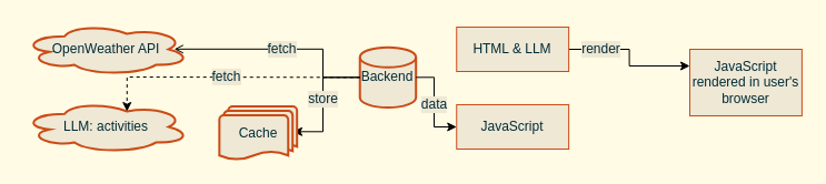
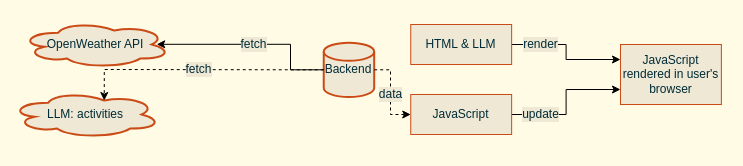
  <mxCell id="0" />
  <mxCell id="1" parent="0" />
  <mxCell id="2" value="render" style="edgeStyle=orthogonalEdgeStyle;rounded=0;orthogonalLoop=1;jettySize=auto;html=1;exitX=1;exitY=0.5;exitDx=0;exitDy=0;entryX=0;entryY=0.25;entryDx=0;entryDy=0;strokeColor=default;align=center;verticalAlign=middle;fontFamily=Helvetica;fontSize=12;fontColor=#002B36;labelBackgroundColor=#EEE8D5;endArrow=classic;" parent="1" source="3" target="8" edge="1"><mxGeometry x="-0.534" relative="1" as="geometry"><mxPoint as="offset" /></mxGeometry></mxCell>
  <mxCell id="3" value="HTML &amp;amp; LLM" style="rounded=0;whiteSpace=wrap;html=1;pointerEvents=0;align=center;verticalAlign=middle;fontFamily=Helvetica;fontSize=12;fontColor=#002b36;fillColor=#EEE8D5;gradientColor=none;strokeColor=#CB4B16;" parent="1" vertex="1"><mxGeometry x="410.25" y="24" width="100.88" height="40" as="geometry" /></mxCell>
  <mxCell id="4" value="Backend" style="strokeWidth=2;html=1;shape=mxgraph.flowchart.database;whiteSpace=wrap;rounded=0;pointerEvents=0;strokeColor=#CB4B16;align=center;verticalAlign=middle;fontFamily=Helvetica;fontSize=12;fontColor=#002b36;fillColor=#EEE8D5;gradientColor=none;" parent="1" vertex="1"><mxGeometry x="323.244" y="42.149" width="50.441" height="54.321" as="geometry" /></mxCell>
- <mxCell id="5" value="store" style="edgeStyle=orthogonalEdgeStyle;rounded=0;orthogonalLoop=1;jettySize=auto;html=1;entryX=0.947;entryY=0.47;entryDx=0;entryDy=0;entryPerimeter=0;exitX=0;exitY=0.5;exitDx=0;exitDy=0;exitPerimeter=0;strokeColor=default;align=center;verticalAlign=middle;fontFamily=Helvetica;fontSize=12;fontColor=#002B36;labelBackgroundColor=#EEE8D5;endArrow=classic;" parent="1" source="4" target="10" edge="1"><mxGeometry x="-0.029" relative="1" as="geometry"><mxPoint x="257.283" y="6.258" as="sourcePoint" /><mxPoint x="276.683" y="96.47" as="targetPoint" /><Array as="points"><mxPoint x="290" y="69" /><mxPoint x="290" y="118" /></Array><mxPoint as="offset" /></mxGeometry></mxCell>
+ <mxCell id="6" value="update" style="edgeStyle=orthogonalEdgeStyle;rounded=0;orthogonalLoop=1;jettySize=auto;html=1;exitX=1;exitY=0.5;exitDx=0;exitDy=0;entryX=0;entryY=0.75;entryDx=0;entryDy=0;strokeColor=default;align=center;verticalAlign=middle;fontFamily=Helvetica;fontSize=12;fontColor=#002B36;labelBackgroundColor=#EEE8D5;endArrow=classic;" parent="1" source="7" target="8" edge="1"><mxGeometry x="-0.569" relative="1" as="geometry"><mxPoint as="offset" /></mxGeometry></mxCell>
  <mxCell id="7" value="JavaScript" style="rounded=0;whiteSpace=wrap;html=1;pointerEvents=0;align=center;verticalAlign=middle;fontFamily=Helvetica;fontSize=12;fontColor=#002B36;fillColor=#EEE8D5;gradientColor=none;strokeColor=#CB4B16;" parent="1" vertex="1"><mxGeometry x="410.25" y="94" width="100.88" height="40" as="geometry" /></mxCell>
  <mxCell id="8" value="JavaScript rendered in user's browser" style="rounded=0;whiteSpace=wrap;html=1;pointerEvents=0;align=center;verticalAlign=middle;fontFamily=Helvetica;fontSize=12;fontColor=#002B36;fillColor=#EEE8D5;gradientColor=none;strokeColor=#CB4B16;" parent="1" vertex="1"><mxGeometry x="620" y="44" width="100.88" height="60" as="geometry" /></mxCell>
  <mxCell id="9" value="OpenWeather API" style="ellipse;shape=cloud;whiteSpace=wrap;html=1;rounded=0;pointerEvents=0;strokeColor=#CB4B16;strokeWidth=2;align=center;verticalAlign=middle;fontFamily=Helvetica;fontSize=12;fontColor=#002b36;fillColor=#EEE8D5;gradientColor=none;" parent="1" vertex="1"><mxGeometry x="20" y="20.72" width="150" height="46.56" as="geometry" /></mxCell>
- <mxCell id="10" value="Cache" style="strokeWidth=2;html=1;shape=mxgraph.flowchart.multi-document;whiteSpace=wrap;rounded=0;pointerEvents=0;strokeColor=#CB4B16;align=center;verticalAlign=middle;fontFamily=Helvetica;fontSize=12;fontColor=#002b36;fillColor=#EEE8D5;gradientColor=none;" parent="1" vertex="1"><mxGeometry x="196.842" y="95.499" width="69.841" height="48.501" as="geometry" /></mxCell>
- <mxCell id="11" value="fetch" style="edgeStyle=orthogonalEdgeStyle;rounded=0;orthogonalLoop=1;jettySize=auto;html=1;entryX=0.908;entryY=0.496;entryDx=0;entryDy=0;entryPerimeter=0;exitX=0;exitY=0.5;exitDx=0;exitDy=0;exitPerimeter=0;strokeColor=default;align=center;verticalAlign=middle;fontFamily=Helvetica;fontSize=12;fontColor=#002B36;labelBackgroundColor=#EEE8D5;endArrow=open;" parent="1" source="4" target="9" edge="1"><mxGeometry relative="1" as="geometry"><mxPoint x="202.962" y="33.418" as="sourcePoint" /><mxPoint x="292.203" y="93.56" as="targetPoint" /><Array as="points"><mxPoint x="290" y="69" /><mxPoint x="290" y="44" /></Array></mxGeometry></mxCell>
- <mxCell id="12" value="data" style="edgeStyle=orthogonalEdgeStyle;rounded=0;orthogonalLoop=1;jettySize=auto;html=1;exitX=1;exitY=0.5;exitDx=0;exitDy=0;exitPerimeter=0;strokeColor=default;align=center;verticalAlign=middle;fontFamily=Helvetica;fontSize=12;fontColor=#002B36;labelBackgroundColor=#EEE8D5;endArrow=classic;entryX=0;entryY=0.5;entryDx=0;entryDy=0;" parent="1" source="4" target="7" edge="1"><mxGeometry x="0.01" relative="1" as="geometry"><mxPoint x="331.004" y="85.411" as="sourcePoint" /><mxPoint x="410" y="124" as="targetPoint" /><Array as="points"><mxPoint x="390" y="69" /><mxPoint x="390" y="114" /></Array><mxPoint as="offset" /></mxGeometry></mxCell>
- <mxCell id="13" value="LLM: activities" style="ellipse;shape=cloud;whiteSpace=wrap;html=1;rounded=0;pointerEvents=0;strokeColor=#CB4B16;strokeWidth=2;align=center;verticalAlign=middle;fontFamily=Helvetica;fontSize=12;fontColor=#002b36;fillColor=#EEE8D5;gradientColor=none;" vertex="1" parent="1"><mxGeometry x="20" y="90.72" width="150" height="46.56" as="geometry" /></mxCell>
+ <mxCell id="11" value="fetch" style="edgeStyle=orthogonalEdgeStyle;rounded=0;orthogonalLoop=1;jettySize=auto;html=1;entryX=0.908;entryY=0.496;entryDx=0;entryDy=0;entryPerimeter=0;exitX=0;exitY=0.5;exitDx=0;exitDy=0;exitPerimeter=0;strokeColor=default;align=center;verticalAlign=middle;fontFamily=Helvetica;fontSize=12;fontColor=#002B36;labelBackgroundColor=#EEE8D5;endArrow=classic;" parent="1" source="4" target="9" edge="1"><mxGeometry relative="1" as="geometry"><mxPoint x="202.962" y="33.418" as="sourcePoint" /><mxPoint x="292.203" y="93.56" as="targetPoint" /><Array as="points"><mxPoint x="290" y="69" /><mxPoint x="290" y="44" /></Array></mxGeometry></mxCell>
+ <mxCell id="12" value="data" style="edgeStyle=orthogonalEdgeStyle;rounded=0;orthogonalLoop=1;jettySize=auto;html=1;exitX=1;exitY=0.5;exitDx=0;exitDy=0;exitPerimeter=0;strokeColor=default;align=center;verticalAlign=middle;fontFamily=Helvetica;fontSize=12;fontColor=#002B36;labelBackgroundColor=#EEE8D5;endArrow=classic;entryX=0;entryY=0.5;entryDx=0;entryDy=0;dashed=1;" parent="1" source="4" target="7" edge="1"><mxGeometry x="0.01" relative="1" as="geometry"><mxPoint x="331.004" y="85.411" as="sourcePoint" /><mxPoint x="410" y="124" as="targetPoint" /><Array as="points"><mxPoint x="390" y="69" /><mxPoint x="390" y="114" /></Array><mxPoint as="offset" /></mxGeometry></mxCell>
+ <mxCell id="13" value="LLM: activities" style="ellipse;shape=cloud;whiteSpace=wrap;html=1;rounded=0;pointerEvents=0;strokeColor=#CB4B16;strokeWidth=2;align=center;verticalAlign=middle;fontFamily=Helvetica;fontSize=12;fontColor=#002b36;fillColor=#EEE8D5;gradientColor=none;" vertex="1" parent="1"><mxGeometry x="10" y="90.72" width="150" height="46.56" as="geometry" /></mxCell>
  <mxCell id="14" value="fetch" style="edgeStyle=orthogonalEdgeStyle;rounded=0;orthogonalLoop=1;jettySize=auto;html=1;entryX=0.625;entryY=0.2;entryDx=0;entryDy=0;entryPerimeter=0;strokeColor=default;align=center;verticalAlign=middle;fontFamily=Helvetica;fontSize=12;fontColor=#002B36;labelBackgroundColor=#EEE8D5;endArrow=classic;exitX=0;exitY=0.5;exitDx=0;exitDy=0;exitPerimeter=0;dashed=1;" edge="1" parent="1" source="4" target="13"><mxGeometry relative="1" as="geometry"><mxPoint x="320" y="114" as="sourcePoint" /><mxPoint x="166" y="54" as="targetPoint" /><Array as="points"><mxPoint x="300" y="69" /><mxPoint x="114" y="69" /></Array></mxGeometry></mxCell>
